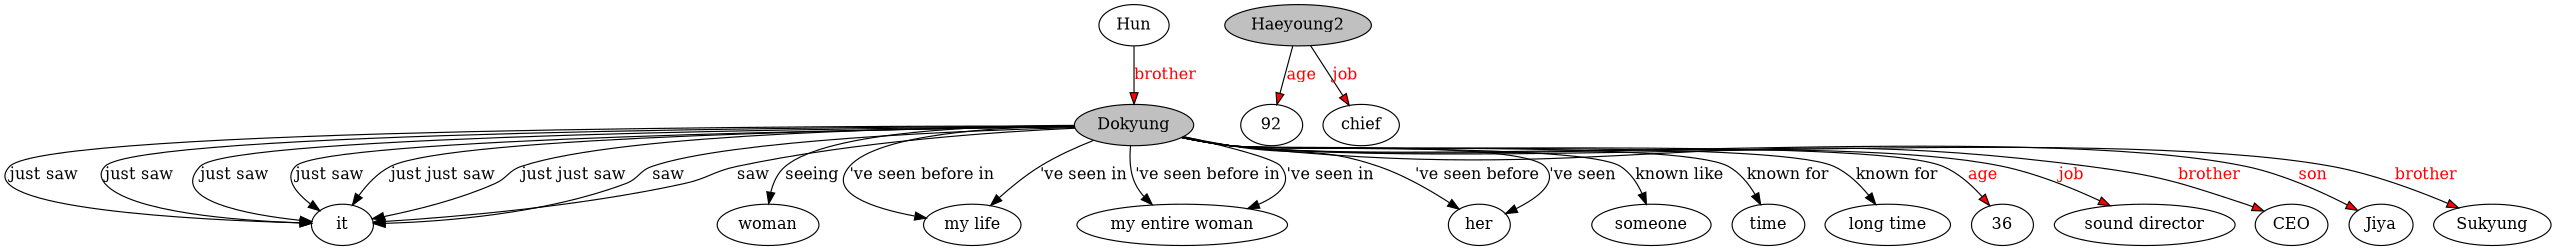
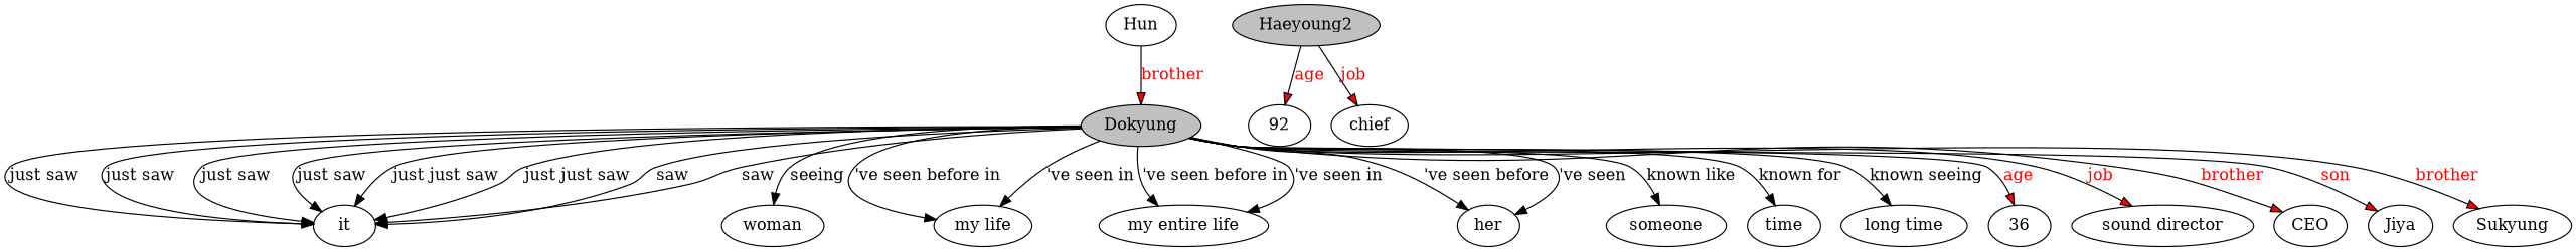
  digraph {
    n1 [fillcolor=gray label=Dokyung style=filled]
    n2 [label=it]
    n3 [label=woman]
    n4 [label="my life"]
-   n5 [label="my entire woman"]
+   n5 [label="my entire life"]
    n6 [label=her]
    n7 [label=someone]
    n8 [label=time]
    n9 [label="long time"]
    n10 [label=36]
    n11 [label="sound director"]
    n12 [label=CEO]
    n13 [label=Jiya]
    n14 [label=Sukyung]
    n15 [label=Hun]
    n16 [fillcolor=gray label=Haeyoung2 style=filled]
    n17 [label=92]
    n18 [label=chief]
    n1 -> n2 [label="just saw"]
    n1 -> n2 [label="just saw"]
    n1 -> n2 [label="just saw"]
    n1 -> n2 [label="just saw"]
    n1 -> n2 [label="just just saw"]
    n1 -> n2 [label="just just saw"]
    n1 -> n2 [label=saw]
    n1 -> n2 [label=saw]
    n1 -> n3 [label=seeing]
    n1 -> n4 [label="'ve seen before in"]
    n1 -> n4 [label="'ve seen in"]
    n1 -> n5 [label="'ve seen before in"]
    n1 -> n5 [label="'ve seen in"]
    n1 -> n6 [label="'ve seen before"]
    n1 -> n6 [label="'ve seen"]
    n1 -> n7 [label="known like"]
    n1 -> n8 [label="known for" style=filled]
-   n1 -> n9 [label="known for"]
+   n1 -> n9 [label="known seeing"]
    n1 -> n10 [fillcolor=red fontcolor=red label=age style=filled]
    n1 -> n11 [fillcolor=red fontcolor=red label=job style=filled]
    n1 -> n12 [fillcolor=red fontcolor=red label=brother style=filled]
    n1 -> n13 [fillcolor=red fontcolor=red label=son style=filled]
    n1 -> n14 [fillcolor=red fontcolor=red label=brother style=filled]
    n15 -> n1 [fillcolor=red fontcolor=red label=brother style=filled]
    n16 -> n17 [fillcolor=red fontcolor=red label=age style=filled]
    n16 -> n18 [fillcolor=red fontcolor=red label=job style=solid]
  }
